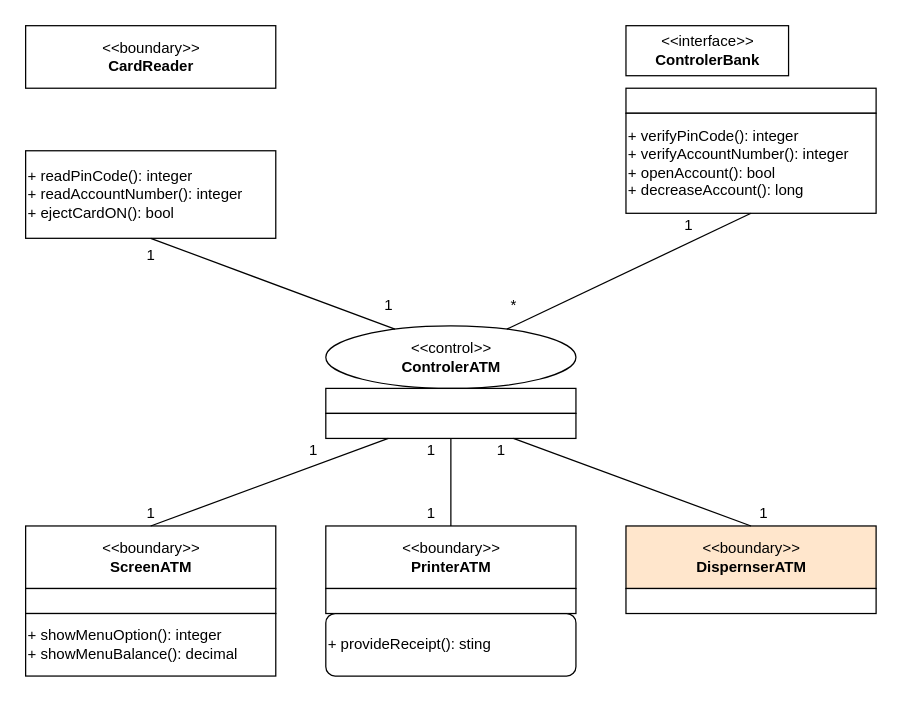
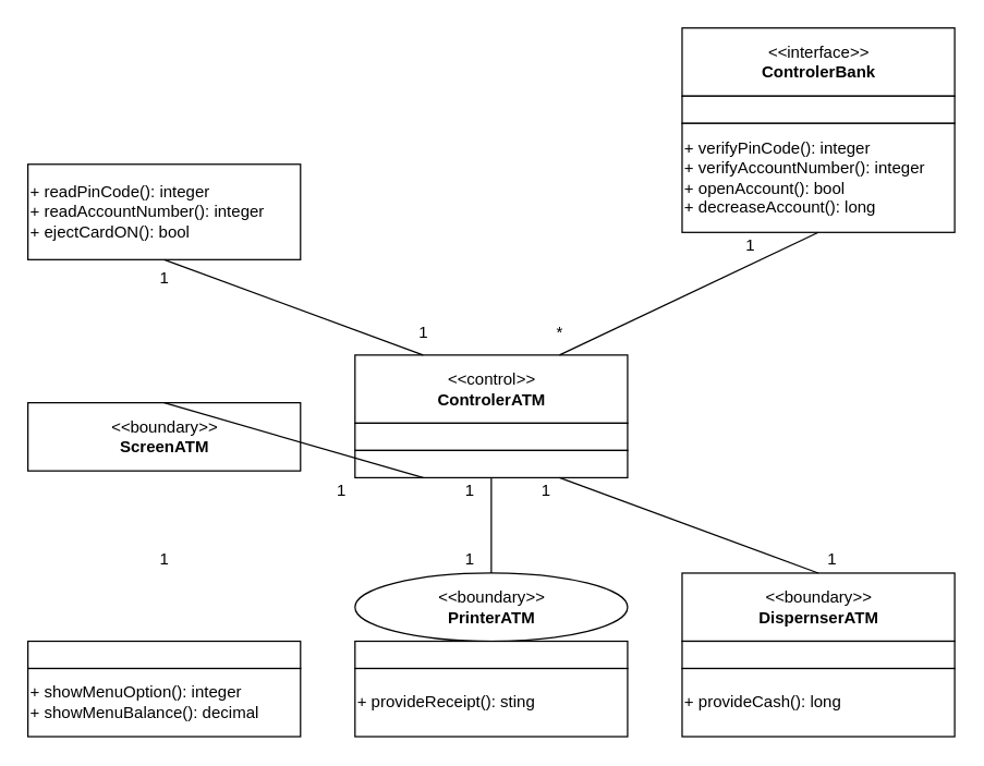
  <mxCell id="0" />
  <mxCell id="1" parent="0" />
- <mxCell id="2" value="&lt;i&gt;&amp;lt;&amp;lt;&lt;/i&gt;boundary&lt;i&gt;&amp;gt;&amp;gt;&lt;/i&gt;&lt;br&gt;&lt;b&gt;CardReader&lt;/b&gt;" style="html=1;" vertex="1" parent="1"><mxGeometry x="20" y="20" width="200" height="50" as="geometry" /></mxCell>
  <mxCell id="3" value="&lt;span&gt;+ readPinCode(): integer&lt;br&gt;+ readAccountNumber(): integer&lt;br&gt;+ ejectCardON(): bool&lt;br&gt;&lt;/span&gt;" style="html=1;align=left;" vertex="1" parent="1"><mxGeometry x="20" y="120" width="200" height="70" as="geometry" /></mxCell>
- <mxCell id="4" value="&lt;i&gt;&amp;lt;&amp;lt;&lt;/i&gt;interface&lt;i&gt;&amp;gt;&amp;gt;&lt;/i&gt;&lt;br&gt;&lt;b&gt;ControlerBank&lt;/b&gt;" style="html=1;" vertex="1" parent="1"><mxGeometry x="500" y="20" width="130" height="40" as="geometry" /></mxCell>
+ <mxCell id="4" value="&lt;i&gt;&amp;lt;&amp;lt;&lt;/i&gt;interface&lt;i&gt;&amp;gt;&amp;gt;&lt;/i&gt;&lt;br&gt;&lt;b&gt;ControlerBank&lt;/b&gt;" style="html=1;" vertex="1" parent="1"><mxGeometry x="500" y="20" width="200" height="50" as="geometry" /></mxCell>
  <mxCell id="5" value="" style="html=1;align=left;" vertex="1" parent="1"><mxGeometry x="500" y="70" width="200" height="20" as="geometry" /></mxCell>
  <mxCell id="6" value="&lt;span&gt;+ verifyPinCode(): integer&lt;br&gt;+&amp;nbsp;&lt;/span&gt;verify&lt;span&gt;AccountNumber(): integer&lt;br&gt;+ openAccount(): bool&lt;br&gt;+ decreaseAccount(): long&lt;br&gt;&lt;/span&gt;" style="html=1;align=left;" vertex="1" parent="1"><mxGeometry x="500" y="90" width="200" height="80" as="geometry" /></mxCell>
- <mxCell id="7" value="&lt;i&gt;&amp;lt;&amp;lt;&lt;/i&gt;control&lt;i&gt;&amp;gt;&amp;gt;&lt;/i&gt;&lt;br&gt;&lt;b&gt;ControlerATM&lt;/b&gt;" style="ellipse;html=1;" vertex="1" parent="1"><mxGeometry x="260" y="260" width="200" height="50" as="geometry" /></mxCell>
+ <mxCell id="7" value="&lt;i&gt;&amp;lt;&amp;lt;&lt;/i&gt;control&lt;i&gt;&amp;gt;&amp;gt;&lt;/i&gt;&lt;br&gt;&lt;b&gt;ControlerATM&lt;/b&gt;" style="html=1;" vertex="1" parent="1"><mxGeometry x="260" y="260" width="200" height="50" as="geometry" /></mxCell>
  <mxCell id="8" value="" style="html=1;align=left;" vertex="1" parent="1"><mxGeometry x="260" y="310" width="200" height="20" as="geometry" /></mxCell>
  <mxCell id="9" value="&lt;span&gt;&lt;br&gt;&lt;/span&gt;" style="html=1;align=left;" vertex="1" parent="1"><mxGeometry x="260" y="330" width="200" height="20" as="geometry" /></mxCell>
- <mxCell id="10" value="&lt;i&gt;&amp;lt;&amp;lt;&lt;/i&gt;boundary&lt;i&gt;&amp;gt;&amp;gt;&lt;/i&gt;&lt;br&gt;&lt;b&gt;ScreenATM&lt;/b&gt;" style="html=1;" vertex="1" parent="1"><mxGeometry x="20" y="420" width="200" height="50" as="geometry" /></mxCell>
+ <mxCell id="10" value="&lt;i&gt;&amp;lt;&amp;lt;&lt;/i&gt;boundary&lt;i&gt;&amp;gt;&amp;gt;&lt;/i&gt;&lt;br&gt;&lt;b&gt;ScreenATM&lt;/b&gt;" style="html=1;" vertex="1" parent="1"><mxGeometry x="20" y="295" width="200" height="50" as="geometry" /></mxCell>
  <mxCell id="11" value="" style="html=1;align=left;" vertex="1" parent="1"><mxGeometry x="20" y="470" width="200" height="20" as="geometry" /></mxCell>
  <mxCell id="12" value="&lt;span&gt;+ showMenuOption(): integer&lt;br&gt;&lt;/span&gt;+ showMenuBalance(): decimal&lt;span&gt;&lt;br&gt;&lt;/span&gt;" style="html=1;align=left;" vertex="1" parent="1"><mxGeometry x="20" y="490" width="200" height="50" as="geometry" /></mxCell>
- <mxCell id="13" value="&lt;i&gt;&amp;lt;&amp;lt;&lt;/i&gt;boundary&lt;i&gt;&amp;gt;&amp;gt;&lt;/i&gt;&lt;br&gt;&lt;b&gt;PrinterATM&lt;/b&gt;" style="html=1;" vertex="1" parent="1"><mxGeometry x="260" y="420" width="200" height="50" as="geometry" /></mxCell>
+ <mxCell id="13" value="&lt;i&gt;&amp;lt;&amp;lt;&lt;/i&gt;boundary&lt;i&gt;&amp;gt;&amp;gt;&lt;/i&gt;&lt;br&gt;&lt;b&gt;PrinterATM&lt;/b&gt;" style="ellipse;html=1;" vertex="1" parent="1"><mxGeometry x="260" y="420" width="200" height="50" as="geometry" /></mxCell>
  <mxCell id="14" value="" style="html=1;align=left;" vertex="1" parent="1"><mxGeometry x="260" y="470" width="200" height="20" as="geometry" /></mxCell>
- <mxCell id="15" value="&lt;span&gt;+ provideReceipt(): sting&lt;/span&gt;&lt;span&gt;&lt;br&gt;&lt;/span&gt;" style="html=1;align=left;rounded=1;" vertex="1" parent="1"><mxGeometry x="260" y="490" width="200" height="50" as="geometry" /></mxCell>
- <mxCell id="16" value="&lt;i&gt;&amp;lt;&amp;lt;&lt;/i&gt;boundary&lt;i&gt;&amp;gt;&amp;gt;&lt;/i&gt;&lt;br&gt;&lt;b&gt;DispernserATM&lt;/b&gt;" style="html=1;fillColor=#ffe6cc;" vertex="1" parent="1"><mxGeometry x="500" y="420" width="200" height="50" as="geometry" /></mxCell>
+ <mxCell id="15" value="&lt;span&gt;+ provideReceipt(): sting&lt;/span&gt;&lt;span&gt;&lt;br&gt;&lt;/span&gt;" style="html=1;align=left;" vertex="1" parent="1"><mxGeometry x="260" y="490" width="200" height="50" as="geometry" /></mxCell>
+ <mxCell id="16" value="&lt;i&gt;&amp;lt;&amp;lt;&lt;/i&gt;boundary&lt;i&gt;&amp;gt;&amp;gt;&lt;/i&gt;&lt;br&gt;&lt;b&gt;DispernserATM&lt;/b&gt;" style="html=1;" vertex="1" parent="1"><mxGeometry x="500" y="420" width="200" height="50" as="geometry" /></mxCell>
  <mxCell id="17" value="" style="html=1;align=left;" vertex="1" parent="1"><mxGeometry x="500" y="470" width="200" height="20" as="geometry" /></mxCell>
+ <mxCell id="18" value="&lt;span&gt;+ provideCash(): long&lt;/span&gt;&lt;span&gt;&lt;br&gt;&lt;/span&gt;" style="html=1;align=left;" vertex="1" parent="1"><mxGeometry x="500" y="490" width="200" height="50" as="geometry" /></mxCell>
  <mxCell id="19" value="" style="endArrow=none;html=1;entryX=0.5;entryY=1;entryDx=0;entryDy=0;exitX=0.75;exitY=0;exitDx=0;exitDy=0;" edge="1" parent="1" source="7" target="6"><mxGeometry width="50" height="50" relative="1" as="geometry"><mxPoint x="460" y="290" as="sourcePoint" /><mxPoint x="510" y="240" as="targetPoint" /></mxGeometry></mxCell>
  <mxCell id="20" value="" style="endArrow=none;html=1;entryX=0.5;entryY=1;entryDx=0;entryDy=0;exitX=0.25;exitY=0;exitDx=0;exitDy=0;" edge="1" parent="1" source="7" target="3"><mxGeometry width="50" height="50" relative="1" as="geometry"><mxPoint x="130" y="270" as="sourcePoint" /><mxPoint x="180" y="220" as="targetPoint" /></mxGeometry></mxCell>
  <mxCell id="21" value="" style="endArrow=none;html=1;entryX=0.25;entryY=1;entryDx=0;entryDy=0;exitX=0.5;exitY=0;exitDx=0;exitDy=0;" edge="1" parent="1" source="10" target="9"><mxGeometry width="50" height="50" relative="1" as="geometry"><mxPoint x="170" y="380" as="sourcePoint" /><mxPoint x="220" y="330" as="targetPoint" /></mxGeometry></mxCell>
  <mxCell id="22" value="" style="endArrow=none;html=1;entryX=0.75;entryY=1;entryDx=0;entryDy=0;exitX=0.5;exitY=0;exitDx=0;exitDy=0;" edge="1" parent="1" source="16" target="9"><mxGeometry width="50" height="50" relative="1" as="geometry"><mxPoint x="460" y="290" as="sourcePoint" /><mxPoint x="510" y="240" as="targetPoint" /></mxGeometry></mxCell>
  <mxCell id="23" value="" style="endArrow=none;html=1;entryX=0.5;entryY=0;entryDx=0;entryDy=0;exitX=0.5;exitY=1;exitDx=0;exitDy=0;" edge="1" parent="1" source="9" target="13"><mxGeometry width="50" height="50" relative="1" as="geometry"><mxPoint x="480" y="330" as="sourcePoint" /><mxPoint x="530" y="280" as="targetPoint" /></mxGeometry></mxCell>
  <mxCell id="24" value="1" style="text;html=1;align=center;verticalAlign=middle;resizable=0;points=[];autosize=1;" vertex="1" parent="1"><mxGeometry x="110" y="400" width="20" height="20" as="geometry" /></mxCell>
  <mxCell id="25" value="1" style="text;html=1;align=center;verticalAlign=middle;resizable=0;points=[];autosize=1;" vertex="1" parent="1"><mxGeometry x="300" y="234" width="20" height="20" as="geometry" /></mxCell>
  <mxCell id="26" value="1" style="text;html=1;align=center;verticalAlign=middle;resizable=0;points=[];autosize=1;" vertex="1" parent="1"><mxGeometry x="110" y="194" width="20" height="20" as="geometry" /></mxCell>
  <mxCell id="27" value="1" style="text;html=1;align=center;verticalAlign=middle;resizable=0;points=[];autosize=1;" vertex="1" parent="1"><mxGeometry x="334" y="350" width="20" height="20" as="geometry" /></mxCell>
  <mxCell id="28" value="1" style="text;html=1;align=center;verticalAlign=middle;resizable=0;points=[];autosize=1;" vertex="1" parent="1"><mxGeometry x="240" y="350" width="20" height="20" as="geometry" /></mxCell>
  <mxCell id="29" value="1" style="text;html=1;align=center;verticalAlign=middle;resizable=0;points=[];autosize=1;" vertex="1" parent="1"><mxGeometry x="334" y="400" width="20" height="20" as="geometry" /></mxCell>
  <mxCell id="30" value="1" style="text;html=1;align=center;verticalAlign=middle;resizable=0;points=[];autosize=1;" vertex="1" parent="1"><mxGeometry x="540" y="170" width="20" height="20" as="geometry" /></mxCell>
  <mxCell id="31" value="*" style="text;html=1;align=center;verticalAlign=middle;resizable=0;points=[];autosize=1;" vertex="1" parent="1"><mxGeometry x="400" y="234" width="20" height="20" as="geometry" /></mxCell>
  <mxCell id="32" value="1" style="text;html=1;align=center;verticalAlign=middle;resizable=0;points=[];autosize=1;" vertex="1" parent="1"><mxGeometry x="600" y="400" width="20" height="20" as="geometry" /></mxCell>
  <mxCell id="33" value="1" style="text;html=1;align=center;verticalAlign=middle;resizable=0;points=[];autosize=1;" vertex="1" parent="1"><mxGeometry x="390" y="350" width="20" height="20" as="geometry" /></mxCell>
